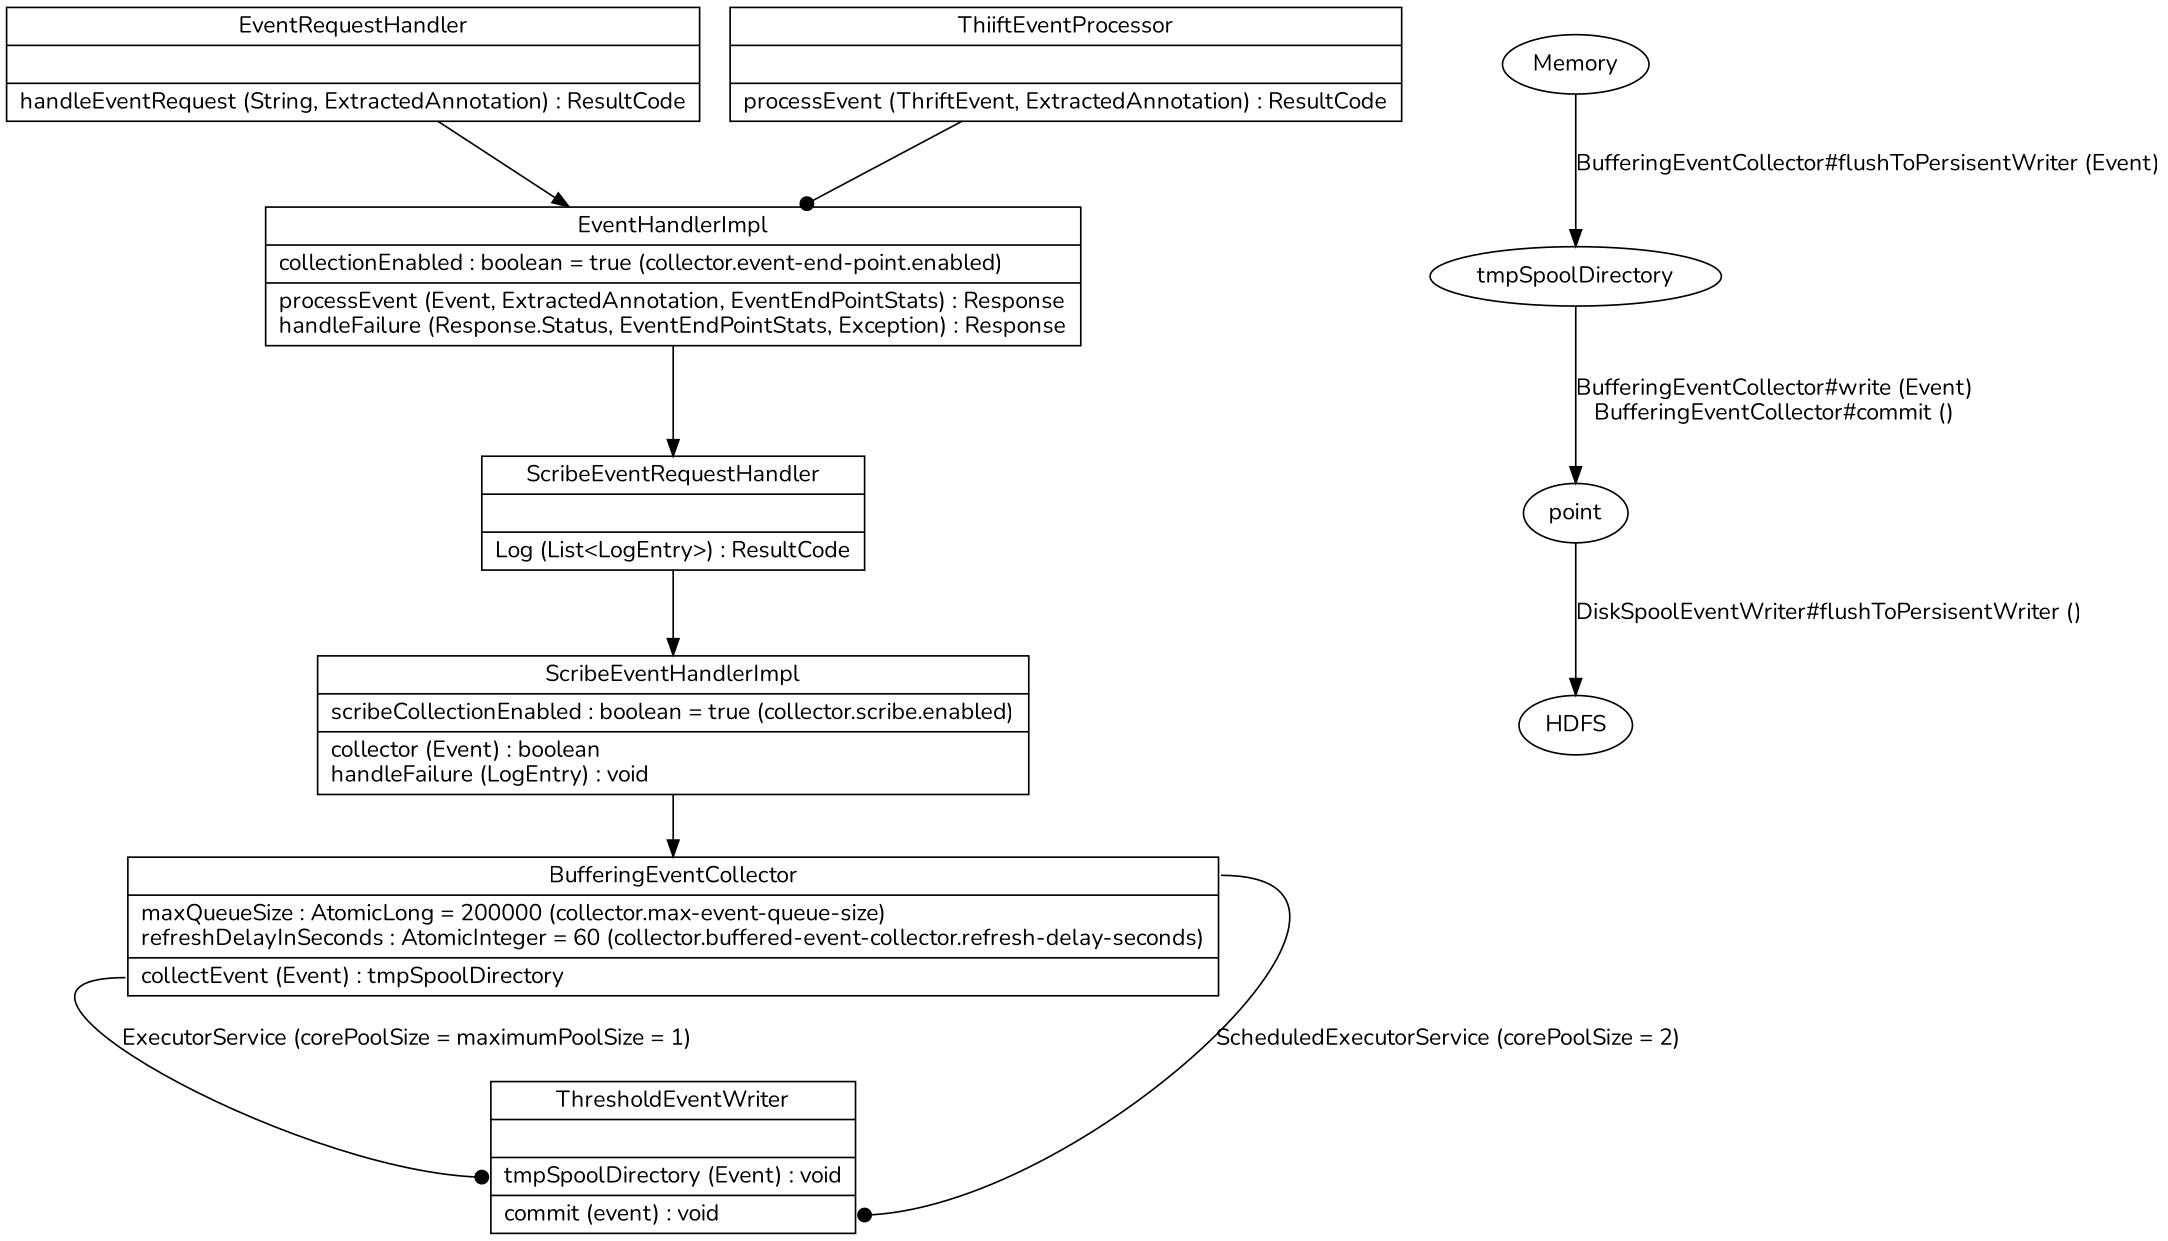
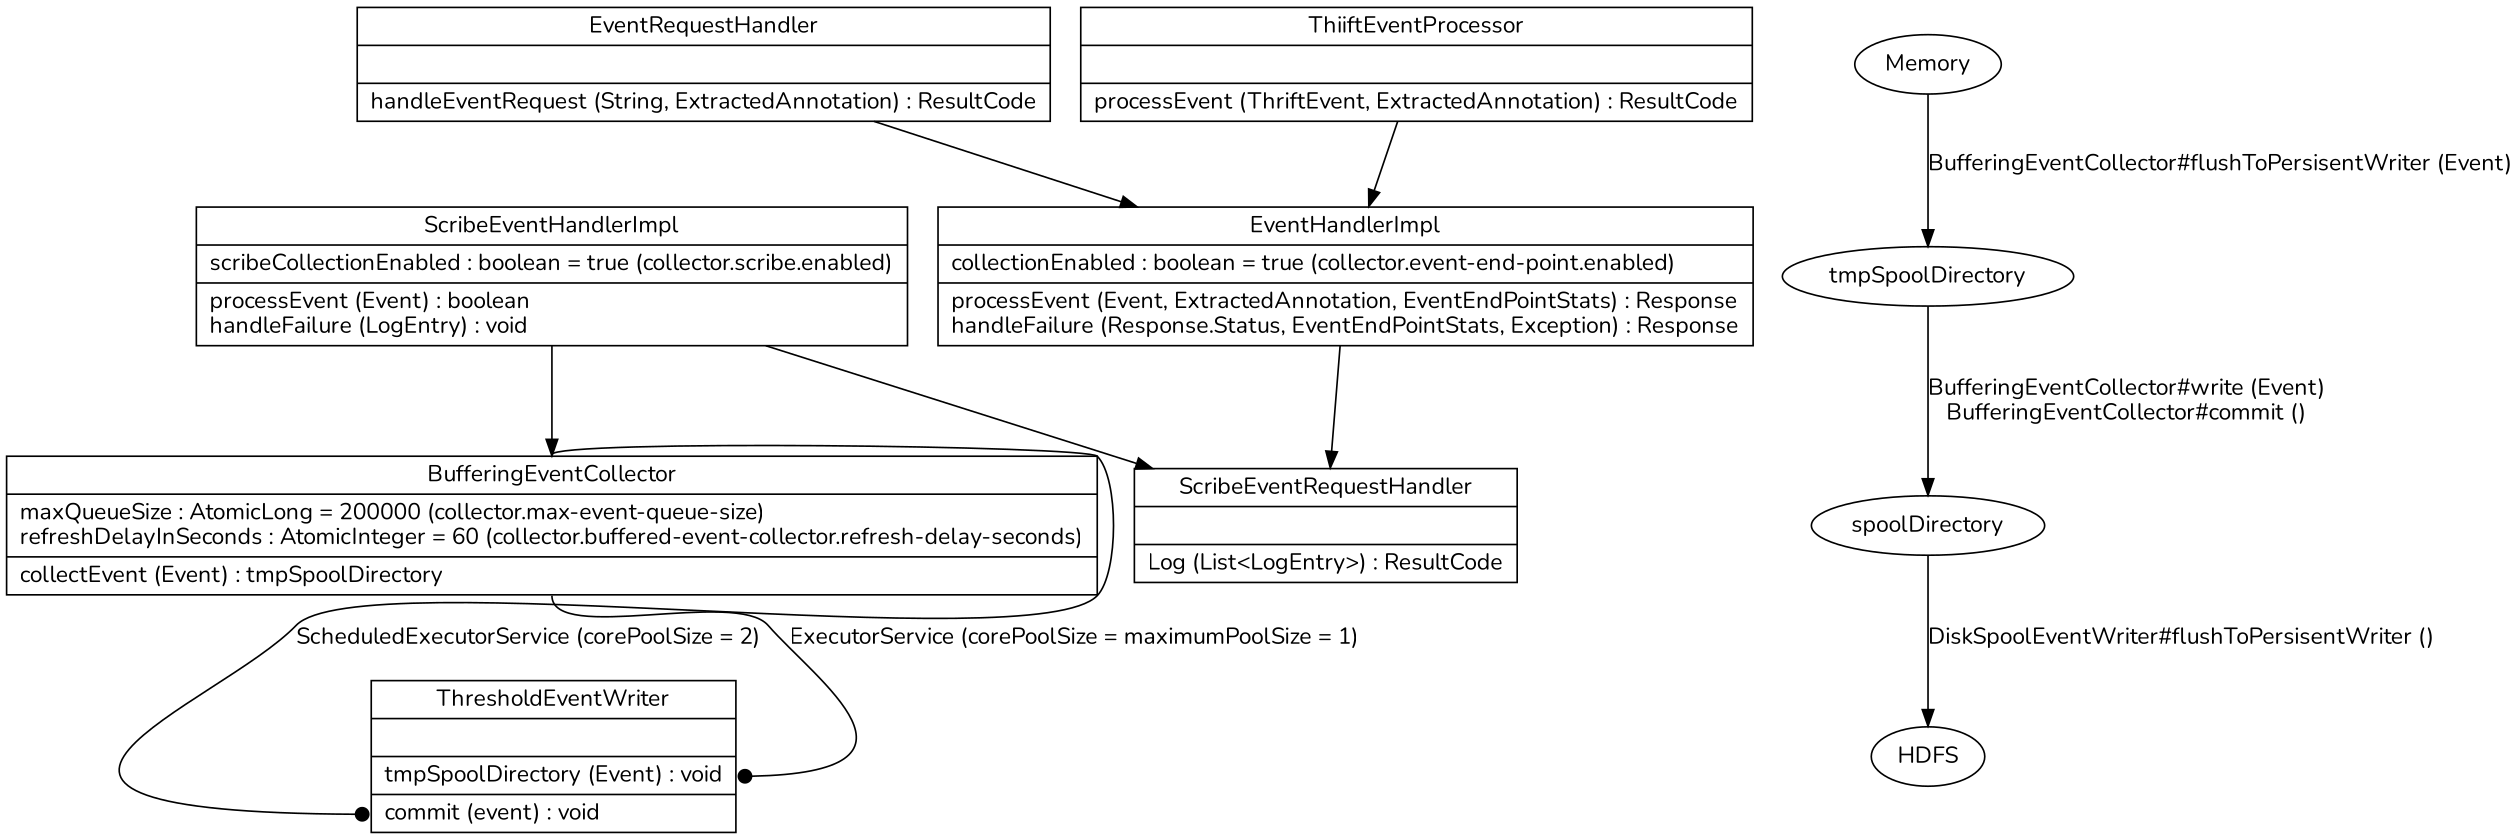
  digraph {
    fontname=Nunito
    node [fontname=Nunito shape=record]
    edge [fontname=Nunito]
    n1 [label="{ScribeEventRequestHandler| |Log (List\<LogEntry\>) : ResultCode}"]
-   n2 [label="{ScribeEventHandlerImpl|scribeCollectionEnabled : boolean = true (collector.scribe.enabled)\l|collector (Event) : boolean\lhandleFailure (LogEntry) : void\l}"]
+   n2 [label="{ScribeEventHandlerImpl|scribeCollectionEnabled : boolean = true (collector.scribe.enabled)\l|processEvent (Event) : boolean\lhandleFailure (LogEntry) : void\l}"]
    n3 [label="{<f2>BufferingEventCollector|maxQueueSize : AtomicLong = 200000 (collector.max-event-queue-size)\lrefreshDelayInSeconds : AtomicInteger = 60 (collector.buffered-event-collector.refresh-delay-seconds)\l|<f1>collectEvent (Event) : tmpSpoolDirectory\l}"]
    n4 [label="{EventRequestHandler| |handleEventRequest (String, ExtractedAnnotation) : ResultCode}"]
    n5 [label="{EventHandlerImpl|collectionEnabled : boolean = true (collector.event-end-point.enabled)\l|processEvent (Event, ExtractedAnnotation, EventEndPointStats) : Response\lhandleFailure (Response.Status, EventEndPointStats, Exception) : Response\l}"]
    n6 [label="{ThiiftEventProcessor| |processEvent (ThriftEvent, ExtractedAnnotation) : ResultCode}"]
    n7 [label="{ThresholdEventWriter| |<f1>tmpSpoolDirectory (Event) : void\l|<f2>commit (event) : void\l}"]
    Memory [shape=""]
    tmpSpoolDirectory [shape=""]
-   spoolDirectory [label=point shape=""]
+   spoolDirectory [shape=""]
    HDFS [shape=""]
    subgraph sub_1 {
      label="Request handlers"
      n1
      n2
      n3
      n4
      n5
      n6
      n7
    }
    subgraph sub_2 {
      Memory
      tmpSpoolDirectory
      spoolDirectory
      HDFS
    }
-   n1 -> n2
+   n2 -> n1
    n2 -> n3
    n3 -> n7 [arrowhead=dot headport=f1 label="ExecutorService (corePoolSize = maximumPoolSize = 1)" tailport=f1]
    n3 -> n7 [arrowhead=dot headport=f2 label="ScheduledExecutorService (corePoolSize = 2)" tailport=f2]
    n4 -> n5
    n5 -> n1
-   n6 -> n5 [arrowhead=dot]
+   n6 -> n5
    Memory -> tmpSpoolDirectory [label="BufferingEventCollector#flushToPersisentWriter (Event)"]
    tmpSpoolDirectory -> spoolDirectory [label="BufferingEventCollector#write (Event)\nBufferingEventCollector#commit ()"]
    spoolDirectory -> HDFS [label="DiskSpoolEventWriter#flushToPersisentWriter ()"]
  }
